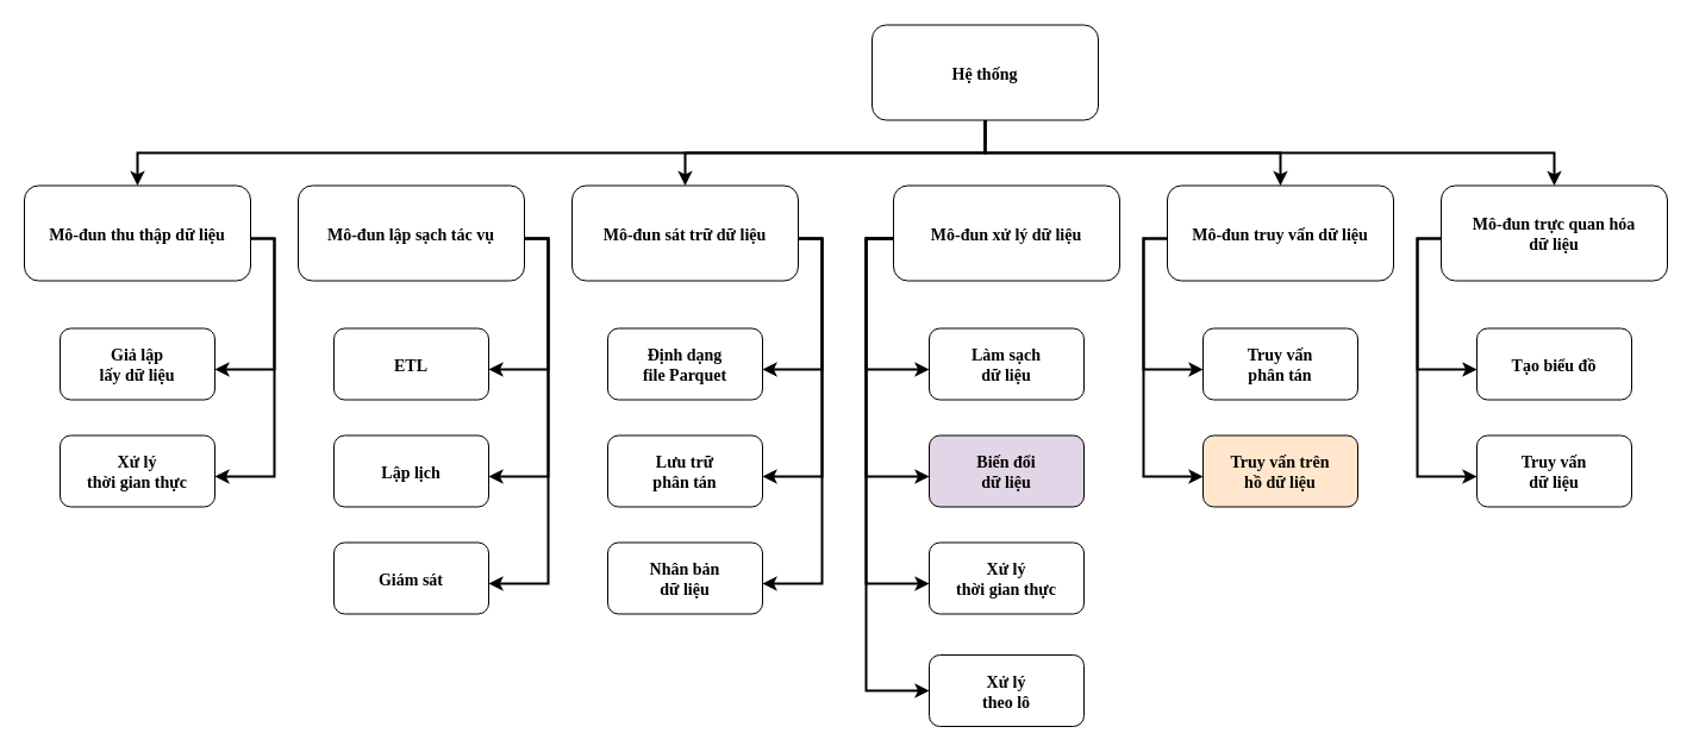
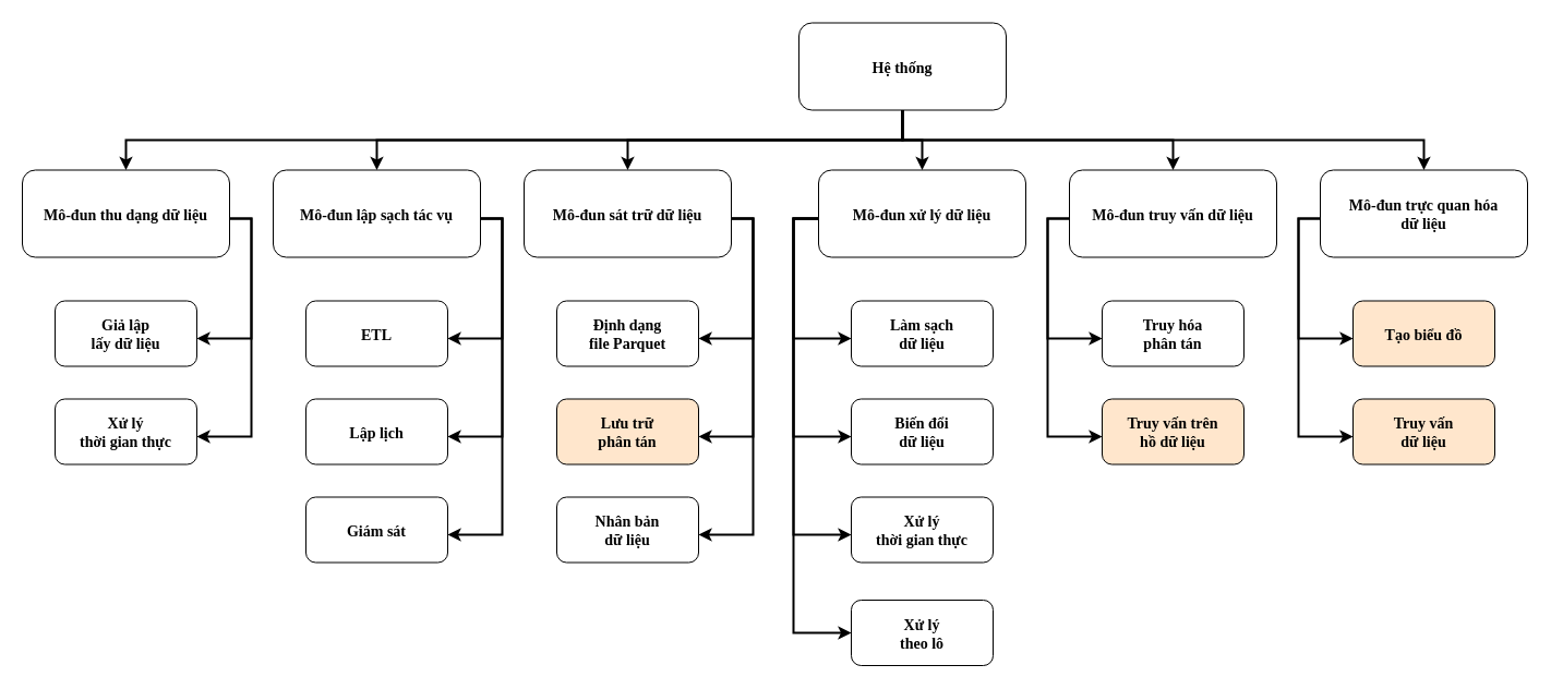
  <mxCell id="0" />
  <mxCell id="1" parent="0" />
  <mxCell id="2" value="Hệ thống" style="rounded=1;fontStyle=1;fontFamily=Tahoma;fontSize=14" parent="1" vertex="1"><mxGeometry x="732" y="20.5" width="190" height="80" as="geometry" /></mxCell>
  <mxCell id="3" value="Mô-đun truy vấn dữ liệu" style="rounded=1;fontStyle=1;fontFamily=Tahoma;fontSize=14" parent="1" vertex="1"><mxGeometry x="980" y="155.5" width="190" height="80" as="geometry" /></mxCell>
  <mxCell id="4" value="" style="edgeStyle=elbowEdgeStyle;elbow=vertical;strokeWidth=2;rounded=0" parent="1" source="2" target="3" edge="1"><mxGeometry x="337" y="215.5" width="100" height="100" as="geometry"><mxPoint x="197" y="135.5" as="sourcePoint" /><mxPoint x="297" y="35.5" as="targetPoint" /></mxGeometry></mxCell>
  <mxCell id="5" value="Mô-đun xử lý dữ liệu" style="rounded=1;fontStyle=1;fontFamily=Tahoma;fontSize=14" parent="1" vertex="1"><mxGeometry x="750" y="155.5" width="190" height="80" as="geometry" /></mxCell>
  <mxCell id="6" value="Mô-đun sát trữ dữ liệu" style="rounded=1;fontStyle=1;fontFamily=Tahoma;fontSize=14" parent="1" vertex="1"><mxGeometry x="480" y="155.5" width="190" height="80" as="geometry" /></mxCell>
  <mxCell id="7" value="Mô-đun lập sạch tác vụ" style="rounded=1;fontStyle=1;fontFamily=Tahoma;fontSize=14" parent="1" vertex="1"><mxGeometry x="250" y="155.5" width="190" height="80" as="geometry" /></mxCell>
  <mxCell id="8" value="ETL" style="rounded=1;fontStyle=1;fontFamily=Tahoma;fontSize=14" parent="1" vertex="1"><mxGeometry x="280" y="275.5" width="130" height="60" as="geometry" /></mxCell>
  <mxCell id="9" value="Lập lịch" style="rounded=1;fontStyle=1;fontFamily=Tahoma;fontSize=14" parent="1" vertex="1"><mxGeometry x="280" y="365.5" width="130" height="60" as="geometry" /></mxCell>
  <mxCell id="10" value="Giám sát" style="rounded=1;fontStyle=1;fontFamily=Tahoma;fontSize=14" parent="1" vertex="1"><mxGeometry x="280" y="455.5" width="130" height="60" as="geometry" /></mxCell>
  <mxCell id="11" value="" style="edgeStyle=elbowEdgeStyle;elbow=vertical;strokeWidth=2;rounded=0" parent="1" source="2" target="6" edge="1"><mxGeometry x="347" y="225.5" width="100" height="100" as="geometry"><mxPoint x="722" y="95.5" as="sourcePoint" /><mxPoint x="1327" y="165.5" as="targetPoint" /></mxGeometry></mxCell>
+ <mxCell id="12" value="" style="edgeStyle=elbowEdgeStyle;elbow=vertical;strokeWidth=2;rounded=0" parent="1" source="2" target="7" edge="1"><mxGeometry x="-23" y="135.5" width="100" height="100" as="geometry"><mxPoint x="-163" y="55.5" as="sourcePoint" /><mxPoint x="-63" y="-44.5" as="targetPoint" /></mxGeometry></mxCell>
  <mxCell id="13" value="Mô-đun trực quan hóa&#10;dữ liệu" style="rounded=1;fontStyle=1;fontFamily=Tahoma;fontSize=14" vertex="1" parent="1"><mxGeometry x="1210" y="155.5" width="190" height="80" as="geometry" /></mxCell>
  <mxCell id="14" value="" style="edgeStyle=elbowEdgeStyle;elbow=vertical;strokeWidth=2;rounded=0;entryX=0.5;entryY=0;entryDx=0;entryDy=0;exitX=0.5;exitY=1;exitDx=0;exitDy=0;" edge="1" parent="1" source="2" target="13"><mxGeometry x="337" y="215.5" width="100" height="100" as="geometry"><mxPoint x="722" y="96" as="sourcePoint" /><mxPoint x="1327" y="166" as="targetPoint" /></mxGeometry></mxCell>
- <mxCell id="15" value="Mô-đun thu thập dữ liệu" style="rounded=1;fontStyle=1;fontFamily=Tahoma;fontSize=14" vertex="1" parent="1"><mxGeometry x="20" y="155.5" width="190" height="80" as="geometry" /></mxCell>
+ <mxCell id="15" value="Mô-đun thu dạng dữ liệu" style="rounded=1;fontStyle=1;fontFamily=Tahoma;fontSize=14" vertex="1" parent="1"><mxGeometry x="20" y="155.5" width="190" height="80" as="geometry" /></mxCell>
  <mxCell id="16" value="" style="edgeStyle=elbowEdgeStyle;elbow=vertical;strokeWidth=2;rounded=0;entryX=0.5;entryY=0;entryDx=0;entryDy=0;exitX=0.5;exitY=1;exitDx=0;exitDy=0;" edge="1" parent="1" source="2" target="15"><mxGeometry x="-23" y="135.5" width="100" height="100" as="geometry"><mxPoint x="722" y="96" as="sourcePoint" /><mxPoint x="72" y="166" as="targetPoint" /></mxGeometry></mxCell>
+ <mxCell id="17" value="" style="edgeStyle=elbowEdgeStyle;elbow=vertical;strokeWidth=2;rounded=0;entryX=0.5;entryY=0;entryDx=0;entryDy=0;" edge="1" parent="1" source="2" target="5"><mxGeometry x="337" y="215.5" width="100" height="100" as="geometry"><mxPoint x="720" y="90" as="sourcePoint" /><mxPoint x="1745" y="166" as="targetPoint" /></mxGeometry></mxCell>
  <mxCell id="18" value="Định dạng&#10;file Parquet" style="rounded=1;fontStyle=1;fontFamily=Tahoma;fontSize=14" vertex="1" parent="1"><mxGeometry x="510" y="275.5" width="130" height="60" as="geometry" /></mxCell>
- <mxCell id="19" value="Lưu trữ&#10;phân tán" style="rounded=1;fontStyle=1;fontFamily=Tahoma;fontSize=14" vertex="1" parent="1"><mxGeometry x="510" y="365.5" width="130" height="60" as="geometry" /></mxCell>
+ <mxCell id="19" value="Lưu trữ&#10;phân tán" style="rounded=1;fontStyle=1;fontFamily=Tahoma;fontSize=14;fillColor=#ffe6cc;" vertex="1" parent="1"><mxGeometry x="510" y="365.5" width="130" height="60" as="geometry" /></mxCell>
  <mxCell id="20" value="Nhân bản&#10;dữ liệu" style="rounded=1;fontStyle=1;fontFamily=Tahoma;fontSize=14" vertex="1" parent="1"><mxGeometry x="510" y="455.5" width="130" height="60" as="geometry" /></mxCell>
  <mxCell id="21" value="" style="edgeStyle=elbowEdgeStyle;elbow=horizontal;strokeWidth=2;rounded=0;entryX=1;entryY=0.5;entryDx=0;entryDy=0;exitX=1;exitY=0.5;exitDx=0;exitDy=0;" edge="1" parent="1"><mxGeometry x="-23" y="135.5" width="100" height="100" as="geometry"><mxPoint x="670" y="200" as="sourcePoint" /><mxPoint x="640" y="490" as="targetPoint" /><Array as="points"><mxPoint x="690" y="344.5" /></Array></mxGeometry></mxCell>
  <mxCell id="22" value="" style="edgeStyle=elbowEdgeStyle;elbow=horizontal;strokeWidth=2;rounded=0;entryX=1;entryY=0.5;entryDx=0;entryDy=0;exitX=1;exitY=0.5;exitDx=0;exitDy=0;" edge="1" parent="1"><mxGeometry x="-23" y="135.5" width="100" height="100" as="geometry"><mxPoint x="670" y="200" as="sourcePoint" /><mxPoint x="640" y="400" as="targetPoint" /><Array as="points"><mxPoint x="690" y="304.5" /></Array></mxGeometry></mxCell>
  <mxCell id="23" value="" style="edgeStyle=elbowEdgeStyle;elbow=horizontal;strokeWidth=2;rounded=0;entryX=1;entryY=0.5;entryDx=0;entryDy=0;exitX=1;exitY=0.5;exitDx=0;exitDy=0;" edge="1" parent="1"><mxGeometry x="-23" y="135.5" width="100" height="100" as="geometry"><mxPoint x="670" y="200" as="sourcePoint" /><mxPoint x="640" y="310" as="targetPoint" /><Array as="points"><mxPoint x="690" y="254.5" /></Array></mxGeometry></mxCell>
  <mxCell id="24" value="Giả lập&#10;lấy dữ liệu" style="rounded=1;fontStyle=1;fontFamily=Tahoma;fontSize=14" vertex="1" parent="1"><mxGeometry x="50" y="275.5" width="130" height="60" as="geometry" /></mxCell>
  <mxCell id="25" value="Xử lý&#10;thời gian thực" style="rounded=1;fontStyle=1;fontFamily=Tahoma;fontSize=14" vertex="1" parent="1"><mxGeometry x="50" y="365.5" width="130" height="60" as="geometry" /></mxCell>
  <mxCell id="26" value="Làm sạch&#10;dữ liệu" style="rounded=1;fontStyle=1;fontFamily=Tahoma;fontSize=14" vertex="1" parent="1"><mxGeometry x="780" y="275.5" width="130" height="60" as="geometry" /></mxCell>
- <mxCell id="27" value="Biến đổi&#10;dữ liệu" style="rounded=1;fontStyle=1;fontFamily=Tahoma;fontSize=14;fillColor=#e1d5e7;" vertex="1" parent="1"><mxGeometry x="780" y="365.5" width="130" height="60" as="geometry" /></mxCell>
+ <mxCell id="27" value="Biến đổi&#10;dữ liệu" style="rounded=1;fontStyle=1;fontFamily=Tahoma;fontSize=14" vertex="1" parent="1"><mxGeometry x="780" y="365.5" width="130" height="60" as="geometry" /></mxCell>
  <mxCell id="28" value="Xử lý&#10;thời gian thực" style="rounded=1;fontStyle=1;fontFamily=Tahoma;fontSize=14" vertex="1" parent="1"><mxGeometry x="780" y="455.5" width="130" height="60" as="geometry" /></mxCell>
  <mxCell id="29" value="Xử lý&#10;theo lô" style="rounded=1;fontStyle=1;fontFamily=Tahoma;fontSize=14" vertex="1" parent="1"><mxGeometry x="780" y="550" width="130" height="60" as="geometry" /></mxCell>
  <mxCell id="30" value="" style="edgeStyle=elbowEdgeStyle;elbow=horizontal;strokeWidth=2;rounded=0" edge="1" parent="1"><mxGeometry x="-23" y="135.5" width="100" height="100" as="geometry"><mxPoint x="750" y="200" as="sourcePoint" /><mxPoint x="780" y="490" as="targetPoint" /><Array as="points"><mxPoint x="727" y="344" /></Array></mxGeometry></mxCell>
  <mxCell id="31" value="" style="edgeStyle=elbowEdgeStyle;elbow=horizontal;strokeWidth=2;rounded=0" edge="1" parent="1"><mxGeometry x="-23" y="135.5" width="100" height="100" as="geometry"><mxPoint x="750" y="200" as="sourcePoint" /><mxPoint x="780" y="310" as="targetPoint" /><Array as="points"><mxPoint x="727" y="264" /></Array></mxGeometry></mxCell>
  <mxCell id="32" value="" style="edgeStyle=elbowEdgeStyle;elbow=horizontal;strokeWidth=2;rounded=0" edge="1" parent="1"><mxGeometry x="-23" y="135.5" width="100" height="100" as="geometry"><mxPoint x="750" y="200" as="sourcePoint" /><mxPoint x="780" y="400" as="targetPoint" /><Array as="points"><mxPoint x="727" y="304" /></Array></mxGeometry></mxCell>
  <mxCell id="33" value="" style="edgeStyle=elbowEdgeStyle;elbow=horizontal;strokeWidth=2;rounded=0" edge="1" parent="1"><mxGeometry x="-23" y="135.5" width="100" height="100" as="geometry"><mxPoint x="750" y="200" as="sourcePoint" /><mxPoint x="780" y="580" as="targetPoint" /><Array as="points"><mxPoint x="727" y="434" /></Array></mxGeometry></mxCell>
- <mxCell id="34" value="Truy vấn&#10;phân tán" style="rounded=1;fontStyle=1;fontFamily=Tahoma;fontSize=14" vertex="1" parent="1"><mxGeometry x="1010" y="275.5" width="130" height="60" as="geometry" /></mxCell>
+ <mxCell id="34" value="Truy hóa&#10;phân tán" style="rounded=1;fontStyle=1;fontFamily=Tahoma;fontSize=14" vertex="1" parent="1"><mxGeometry x="1010" y="275.5" width="130" height="60" as="geometry" /></mxCell>
  <mxCell id="35" value="Truy vấn trên&#10;hồ dữ liệu" style="rounded=1;fontStyle=1;fontFamily=Tahoma;fontSize=14;fillColor=#ffe6cc;" vertex="1" parent="1"><mxGeometry x="1010" y="365.5" width="130" height="60" as="geometry" /></mxCell>
- <mxCell id="36" value="Tạo biểu đồ" style="rounded=1;fontStyle=1;fontFamily=Tahoma;fontSize=14" vertex="1" parent="1"><mxGeometry x="1240" y="275.5" width="130" height="60" as="geometry" /></mxCell>
- <mxCell id="37" value="Truy vấn&#10;dữ liệu" style="rounded=1;fontStyle=1;fontFamily=Tahoma;fontSize=14" vertex="1" parent="1"><mxGeometry x="1240" y="365.5" width="130" height="60" as="geometry" /></mxCell>
+ <mxCell id="36" value="Tạo biểu đồ" style="rounded=1;fontStyle=1;fontFamily=Tahoma;fontSize=14;fillColor=#ffe6cc;" vertex="1" parent="1"><mxGeometry x="1240" y="275.5" width="130" height="60" as="geometry" /></mxCell>
+ <mxCell id="37" value="Truy vấn&#10;dữ liệu" style="rounded=1;fontStyle=1;fontFamily=Tahoma;fontSize=14;fillColor=#ffe6cc;" vertex="1" parent="1"><mxGeometry x="1240" y="365.5" width="130" height="60" as="geometry" /></mxCell>
  <mxCell id="38" value="" style="edgeStyle=elbowEdgeStyle;elbow=horizontal;strokeWidth=2;rounded=0" edge="1" parent="1"><mxGeometry x="-23" y="135.5" width="100" height="100" as="geometry"><mxPoint x="980" y="200" as="sourcePoint" /><mxPoint x="1010" y="400" as="targetPoint" /><Array as="points"><mxPoint x="960" y="294" /></Array></mxGeometry></mxCell>
  <mxCell id="39" value="" style="edgeStyle=elbowEdgeStyle;elbow=horizontal;strokeWidth=2;rounded=0" edge="1" parent="1"><mxGeometry x="-23" y="135.5" width="100" height="100" as="geometry"><mxPoint x="980" y="200" as="sourcePoint" /><mxPoint x="1010" y="310" as="targetPoint" /><Array as="points"><mxPoint x="960" y="254" /></Array></mxGeometry></mxCell>
  <mxCell id="40" value="" style="edgeStyle=elbowEdgeStyle;elbow=horizontal;strokeWidth=2;rounded=0" edge="1" parent="1"><mxGeometry x="-23" y="135.5" width="100" height="100" as="geometry"><mxPoint x="1210" y="200" as="sourcePoint" /><mxPoint x="1240" y="310" as="targetPoint" /><Array as="points"><mxPoint x="1190" y="254" /></Array></mxGeometry></mxCell>
  <mxCell id="41" value="" style="edgeStyle=elbowEdgeStyle;elbow=horizontal;strokeWidth=2;rounded=0" edge="1" parent="1"><mxGeometry x="-23" y="135.5" width="100" height="100" as="geometry"><mxPoint x="1210" y="200" as="sourcePoint" /><mxPoint x="1240" y="400" as="targetPoint" /><Array as="points"><mxPoint x="1190" y="294" /></Array></mxGeometry></mxCell>
  <mxCell id="42" value="" style="edgeStyle=elbowEdgeStyle;elbow=horizontal;strokeWidth=2;rounded=0;entryX=1;entryY=0.5;entryDx=0;entryDy=0;exitX=1;exitY=0.5;exitDx=0;exitDy=0;" edge="1" parent="1"><mxGeometry x="-23" y="135.5" width="100" height="100" as="geometry"><mxPoint x="440" y="200" as="sourcePoint" /><mxPoint x="410" y="310" as="targetPoint" /><Array as="points"><mxPoint x="460" y="254.5" /></Array></mxGeometry></mxCell>
  <mxCell id="43" value="" style="edgeStyle=elbowEdgeStyle;elbow=horizontal;strokeWidth=2;rounded=0;entryX=1;entryY=0.5;entryDx=0;entryDy=0;exitX=1;exitY=0.5;exitDx=0;exitDy=0;" edge="1" parent="1"><mxGeometry x="-23" y="135.5" width="100" height="100" as="geometry"><mxPoint x="440" y="200" as="sourcePoint" /><mxPoint x="410" y="400" as="targetPoint" /><Array as="points"><mxPoint x="460" y="304.5" /></Array></mxGeometry></mxCell>
  <mxCell id="44" value="" style="edgeStyle=elbowEdgeStyle;elbow=horizontal;strokeWidth=2;rounded=0;entryX=1;entryY=0.5;entryDx=0;entryDy=0;exitX=1;exitY=0.5;exitDx=0;exitDy=0;" edge="1" parent="1"><mxGeometry x="-23" y="135.5" width="100" height="100" as="geometry"><mxPoint x="440" y="200" as="sourcePoint" /><mxPoint x="410" y="490" as="targetPoint" /><Array as="points"><mxPoint x="460" y="344.5" /></Array></mxGeometry></mxCell>
  <mxCell id="45" value="" style="edgeStyle=elbowEdgeStyle;elbow=horizontal;strokeWidth=2;rounded=0;entryX=1;entryY=0.5;entryDx=0;entryDy=0;exitX=1;exitY=0.5;exitDx=0;exitDy=0;" edge="1" parent="1"><mxGeometry x="-23" y="135.5" width="100" height="100" as="geometry"><mxPoint x="210" y="200" as="sourcePoint" /><mxPoint x="180" y="310" as="targetPoint" /><Array as="points"><mxPoint x="230" y="254.5" /></Array></mxGeometry></mxCell>
  <mxCell id="46" value="" style="edgeStyle=elbowEdgeStyle;elbow=horizontal;strokeWidth=2;rounded=0;entryX=1;entryY=0.5;entryDx=0;entryDy=0;exitX=1;exitY=0.5;exitDx=0;exitDy=0;" edge="1" parent="1"><mxGeometry x="-23" y="135.5" width="100" height="100" as="geometry"><mxPoint x="210" y="200" as="sourcePoint" /><mxPoint x="180" y="400" as="targetPoint" /><Array as="points"><mxPoint x="230" y="304.5" /></Array></mxGeometry></mxCell>
